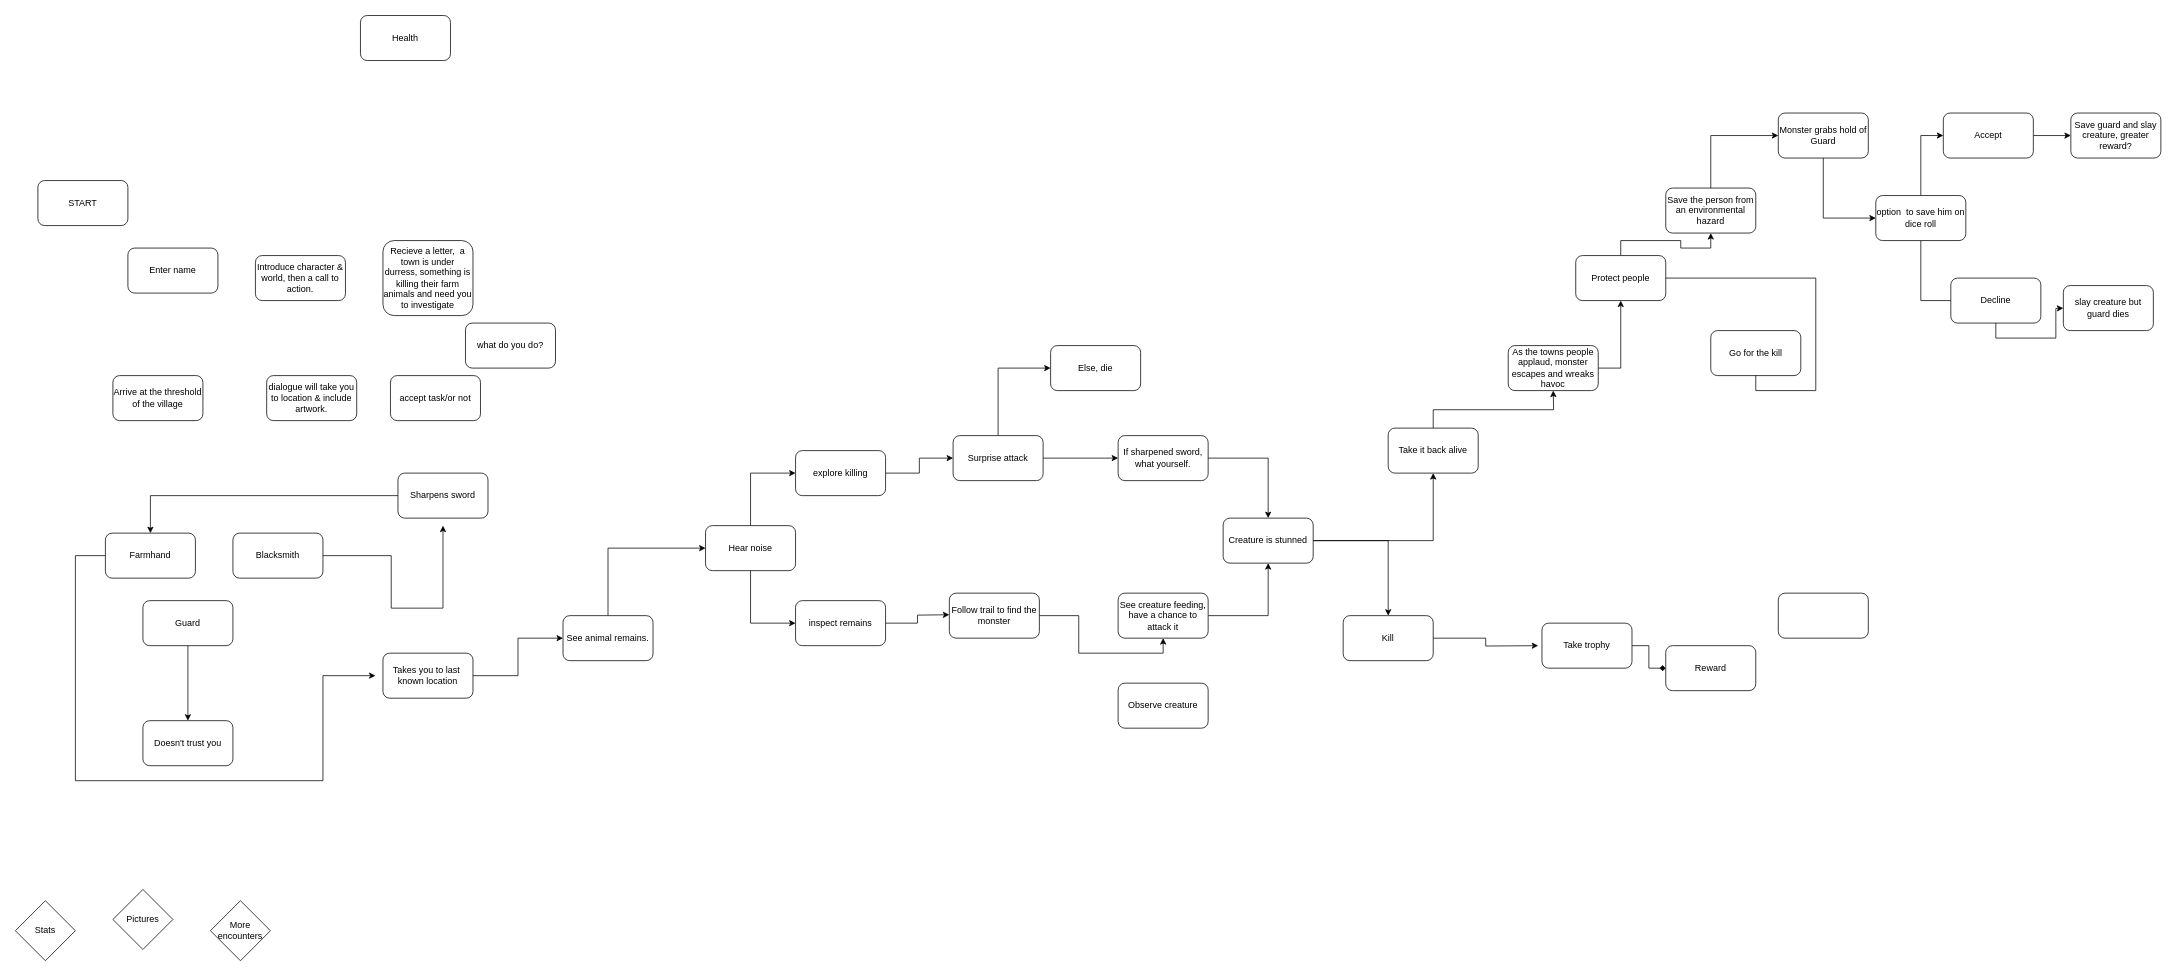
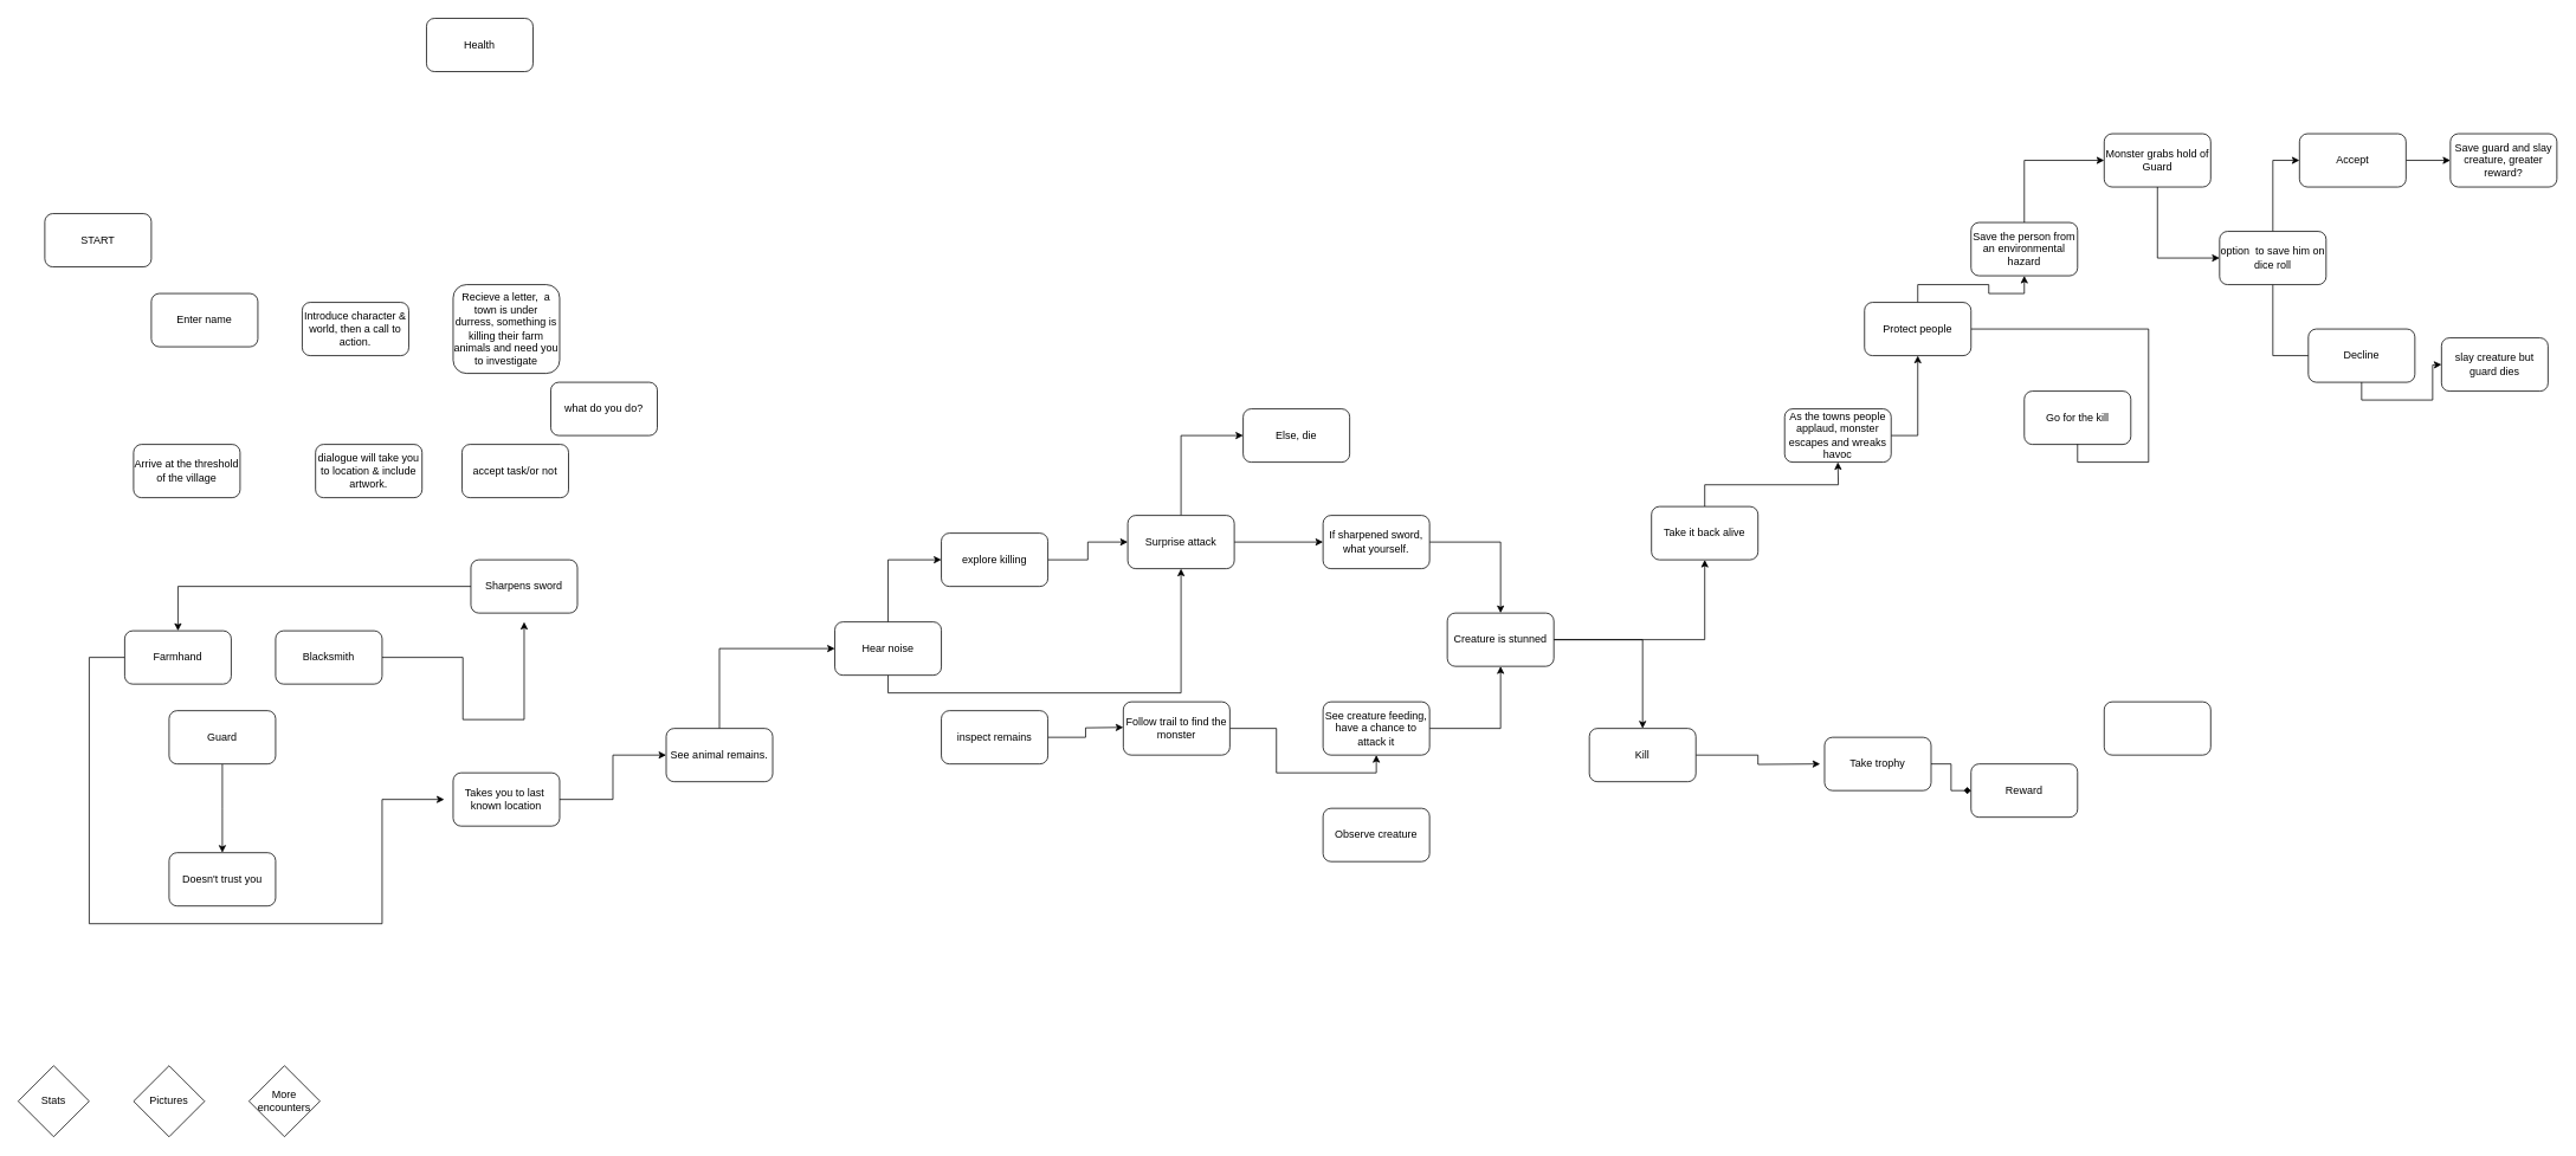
  <mxCell id="0" />
  <mxCell id="1" parent="0" />
  <mxCell id="2" value="START" style="rounded=1;whiteSpace=wrap;html=1;" vertex="1" parent="1"><mxGeometry x="50" y="240" width="120" height="60" as="geometry" /></mxCell>
  <mxCell id="3" value="Enter name" style="rounded=1;whiteSpace=wrap;html=1;" vertex="1" parent="1"><mxGeometry x="170" y="330" width="120" height="60" as="geometry" /></mxCell>
  <mxCell id="4" value="Introduce character &amp;amp; world, then a call to action." style="rounded=1;whiteSpace=wrap;html=1;" vertex="1" parent="1"><mxGeometry x="340" y="340" width="120" height="60" as="geometry" /></mxCell>
  <mxCell id="5" value="what do you do?" style="rounded=1;whiteSpace=wrap;html=1;" vertex="1" parent="1"><mxGeometry x="620" y="430" width="120" height="60" as="geometry" /></mxCell>
  <mxCell id="6" value="Recieve a letter,&amp;nbsp; a town is under durress, something is killing their farm animals and need you to investigate" style="rounded=1;whiteSpace=wrap;html=1;" vertex="1" parent="1"><mxGeometry x="510" y="320" width="120" height="100" as="geometry" /></mxCell>
  <mxCell id="7" value="Health" style="rounded=1;whiteSpace=wrap;html=1;" vertex="1" parent="1"><mxGeometry x="480" y="20" width="120" height="60" as="geometry" /></mxCell>
  <mxCell id="8" value="accept task/or not" style="rounded=1;whiteSpace=wrap;html=1;" vertex="1" parent="1"><mxGeometry x="520" y="500" width="120" height="60" as="geometry" /></mxCell>
  <mxCell id="9" value="dialogue will take you to location &amp;amp; include artwork." style="rounded=1;whiteSpace=wrap;html=1;" vertex="1" parent="1"><mxGeometry x="355" y="500" width="120" height="60" as="geometry" /></mxCell>
  <mxCell id="10" value="Arrive at the threshold of the village" style="rounded=1;whiteSpace=wrap;html=1;" vertex="1" parent="1"><mxGeometry x="150" y="500" width="120" height="60" as="geometry" /></mxCell>
  <mxCell id="11" style="edgeStyle=orthogonalEdgeStyle;rounded=0;orthogonalLoop=1;jettySize=auto;html=1;exitX=0;exitY=0.5;exitDx=0;exitDy=0;" edge="1" parent="1" source="12"><mxGeometry relative="1" as="geometry"><mxPoint x="500" y="900" as="targetPoint" /><Array as="points"><mxPoint x="100" y="740" /><mxPoint x="100" y="1040" /><mxPoint x="430" y="1040" /><mxPoint x="430" y="900" /></Array></mxGeometry></mxCell>
  <mxCell id="12" value="Farmhand" style="rounded=1;whiteSpace=wrap;html=1;" vertex="1" parent="1"><mxGeometry x="140" y="710" width="120" height="60" as="geometry" /></mxCell>
  <mxCell id="13" style="edgeStyle=orthogonalEdgeStyle;rounded=0;orthogonalLoop=1;jettySize=auto;html=1;exitX=1;exitY=0.5;exitDx=0;exitDy=0;" edge="1" parent="1" source="14"><mxGeometry relative="1" as="geometry"><mxPoint x="590" y="700" as="targetPoint" /><Array as="points"><mxPoint x="521" y="740" /><mxPoint x="521" y="810" /></Array></mxGeometry></mxCell>
  <mxCell id="14" value="Blacksmith" style="rounded=1;whiteSpace=wrap;html=1;" vertex="1" parent="1"><mxGeometry x="310" y="710" width="120" height="60" as="geometry" /></mxCell>
  <mxCell id="15" style="edgeStyle=orthogonalEdgeStyle;rounded=0;orthogonalLoop=1;jettySize=auto;html=1;exitX=0.5;exitY=1;exitDx=0;exitDy=0;" edge="1" parent="1" source="16"><mxGeometry relative="1" as="geometry"><mxPoint x="250" y="960" as="targetPoint" /></mxGeometry></mxCell>
  <mxCell id="16" value="Guard" style="rounded=1;whiteSpace=wrap;html=1;" vertex="1" parent="1"><mxGeometry x="190" y="800" width="120" height="60" as="geometry" /></mxCell>
  <mxCell id="17" value="Doesn't trust you" style="rounded=1;whiteSpace=wrap;html=1;" vertex="1" parent="1"><mxGeometry x="190" y="960" width="120" height="60" as="geometry" /></mxCell>
  <mxCell id="18" style="edgeStyle=orthogonalEdgeStyle;rounded=0;orthogonalLoop=1;jettySize=auto;html=1;exitX=1;exitY=0.5;exitDx=0;exitDy=0;entryX=0;entryY=0.5;entryDx=0;entryDy=0;" edge="1" parent="1" source="19" target="25"><mxGeometry relative="1" as="geometry" /></mxCell>
  <mxCell id="19" value="Takes you to last&amp;nbsp;&lt;br&gt;known location" style="rounded=1;whiteSpace=wrap;html=1;" vertex="1" parent="1"><mxGeometry x="510" y="870" width="120" height="60" as="geometry" /></mxCell>
  <mxCell id="20" style="edgeStyle=orthogonalEdgeStyle;rounded=0;orthogonalLoop=1;jettySize=auto;html=1;exitX=0;exitY=0.5;exitDx=0;exitDy=0;entryX=0.5;entryY=0;entryDx=0;entryDy=0;" edge="1" parent="1" source="21" target="12"><mxGeometry relative="1" as="geometry"><mxPoint x="330" y="660" as="targetPoint" /></mxGeometry></mxCell>
  <mxCell id="21" value="Sharpens sword" style="rounded=1;whiteSpace=wrap;html=1;" vertex="1" parent="1"><mxGeometry x="530" y="630" width="120" height="60" as="geometry" /></mxCell>
  <mxCell id="22" value="Stats" style="rhombus;whiteSpace=wrap;html=1;" vertex="1" parent="1"><mxGeometry x="20" y="1200" width="80" height="80" as="geometry" /></mxCell>
- <mxCell id="23" value="Pictures" style="rhombus;whiteSpace=wrap;html=1;" vertex="1" parent="1"><mxGeometry x="150" y="1185" width="80" height="80" as="geometry" /></mxCell>
+ <mxCell id="23" value="Pictures" style="rhombus;whiteSpace=wrap;html=1;" vertex="1" parent="1"><mxGeometry x="150" y="1200" width="80" height="80" as="geometry" /></mxCell>
  <mxCell id="24" style="edgeStyle=orthogonalEdgeStyle;rounded=0;orthogonalLoop=1;jettySize=auto;html=1;exitX=0.5;exitY=0;exitDx=0;exitDy=0;entryX=0;entryY=0.5;entryDx=0;entryDy=0;" edge="1" parent="1" source="25" target="28"><mxGeometry relative="1" as="geometry" /></mxCell>
  <mxCell id="25" value="See animal remains." style="rounded=1;whiteSpace=wrap;html=1;" vertex="1" parent="1"><mxGeometry x="750" y="820" width="120" height="60" as="geometry" /></mxCell>
  <mxCell id="26" style="edgeStyle=orthogonalEdgeStyle;rounded=0;orthogonalLoop=1;jettySize=auto;html=1;exitX=0.5;exitY=0;exitDx=0;exitDy=0;entryX=0;entryY=0.5;entryDx=0;entryDy=0;" edge="1" parent="1" source="28" target="32"><mxGeometry relative="1" as="geometry" /></mxCell>
- <mxCell id="27" style="edgeStyle=orthogonalEdgeStyle;rounded=0;orthogonalLoop=1;jettySize=auto;html=1;exitX=0.5;exitY=1;exitDx=0;exitDy=0;entryX=0;entryY=0.5;entryDx=0;entryDy=0;" edge="1" parent="1" source="28" target="30"><mxGeometry relative="1" as="geometry" /></mxCell>
+ <mxCell id="27" style="edgeStyle=orthogonalEdgeStyle;rounded=0;orthogonalLoop=1;jettySize=auto;html=1;exitX=0.5;exitY=1;exitDx=0;exitDy=0;" edge="1" parent="1" source="28" target="35"><mxGeometry relative="1" as="geometry" /></mxCell>
  <mxCell id="28" value="Hear noise" style="rounded=1;whiteSpace=wrap;html=1;" vertex="1" parent="1"><mxGeometry x="940" y="700" width="120" height="60" as="geometry" /></mxCell>
  <mxCell id="29" style="edgeStyle=orthogonalEdgeStyle;rounded=0;orthogonalLoop=1;jettySize=auto;html=1;exitX=1;exitY=0.5;exitDx=0;exitDy=0;entryX=-0.042;entryY=0.48;entryDx=0;entryDy=0;entryPerimeter=0;" edge="1" parent="1" source="30"><mxGeometry relative="1" as="geometry"><mxPoint x="1264.96" y="818.8" as="targetPoint" /></mxGeometry></mxCell>
  <mxCell id="30" value="inspect remains" style="rounded=1;whiteSpace=wrap;html=1;" vertex="1" parent="1"><mxGeometry x="1060" y="800" width="120" height="60" as="geometry" /></mxCell>
  <mxCell id="31" style="edgeStyle=orthogonalEdgeStyle;rounded=0;orthogonalLoop=1;jettySize=auto;html=1;exitX=1;exitY=0.5;exitDx=0;exitDy=0;entryX=0;entryY=0.5;entryDx=0;entryDy=0;" edge="1" parent="1" source="32" target="35"><mxGeometry relative="1" as="geometry" /></mxCell>
  <mxCell id="32" value="explore killing" style="rounded=1;whiteSpace=wrap;html=1;" vertex="1" parent="1"><mxGeometry x="1060" y="600" width="120" height="60" as="geometry" /></mxCell>
  <mxCell id="33" style="edgeStyle=orthogonalEdgeStyle;rounded=0;orthogonalLoop=1;jettySize=auto;html=1;exitX=0.5;exitY=0;exitDx=0;exitDy=0;entryX=0;entryY=0.5;entryDx=0;entryDy=0;" edge="1" parent="1" source="35" target="40"><mxGeometry relative="1" as="geometry" /></mxCell>
  <mxCell id="34" style="edgeStyle=orthogonalEdgeStyle;rounded=0;orthogonalLoop=1;jettySize=auto;html=1;exitX=1;exitY=0.5;exitDx=0;exitDy=0;entryX=0;entryY=0.5;entryDx=0;entryDy=0;" edge="1" parent="1" source="35" target="39"><mxGeometry relative="1" as="geometry" /></mxCell>
  <mxCell id="35" value="Surprise attack" style="rounded=1;whiteSpace=wrap;html=1;" vertex="1" parent="1"><mxGeometry x="1270" y="580" width="120" height="60" as="geometry" /></mxCell>
  <mxCell id="36" style="edgeStyle=orthogonalEdgeStyle;rounded=0;orthogonalLoop=1;jettySize=auto;html=1;exitX=1;exitY=0.5;exitDx=0;exitDy=0;entryX=0.5;entryY=1;entryDx=0;entryDy=0;" edge="1" parent="1" source="37" target="42"><mxGeometry relative="1" as="geometry" /></mxCell>
  <mxCell id="37" value="Follow trail to find the&lt;br&gt;monster" style="rounded=1;whiteSpace=wrap;html=1;" vertex="1" parent="1"><mxGeometry x="1265" y="790" width="120" height="60" as="geometry" /></mxCell>
  <mxCell id="38" style="edgeStyle=orthogonalEdgeStyle;rounded=0;orthogonalLoop=1;jettySize=auto;html=1;exitX=1;exitY=0.5;exitDx=0;exitDy=0;entryX=0.5;entryY=0;entryDx=0;entryDy=0;" edge="1" parent="1" source="39" target="45"><mxGeometry relative="1" as="geometry" /></mxCell>
  <mxCell id="39" value="If sharpened sword, what yourself." style="rounded=1;whiteSpace=wrap;html=1;" vertex="1" parent="1"><mxGeometry x="1490" y="580" width="120" height="60" as="geometry" /></mxCell>
  <mxCell id="40" value="Else, die" style="rounded=1;whiteSpace=wrap;html=1;" vertex="1" parent="1"><mxGeometry x="1400" y="460" width="120" height="60" as="geometry" /></mxCell>
  <mxCell id="41" style="edgeStyle=orthogonalEdgeStyle;rounded=0;orthogonalLoop=1;jettySize=auto;html=1;exitX=1;exitY=0.5;exitDx=0;exitDy=0;entryX=0.5;entryY=1;entryDx=0;entryDy=0;" edge="1" parent="1" source="42" target="45"><mxGeometry relative="1" as="geometry" /></mxCell>
  <mxCell id="42" value="See creature feeding, have a chance to attack it" style="rounded=1;whiteSpace=wrap;html=1;" vertex="1" parent="1"><mxGeometry x="1490" y="790" width="120" height="60" as="geometry" /></mxCell>
  <mxCell id="43" style="edgeStyle=orthogonalEdgeStyle;rounded=0;orthogonalLoop=1;jettySize=auto;html=1;exitX=1;exitY=0.5;exitDx=0;exitDy=0;entryX=0.5;entryY=0;entryDx=0;entryDy=0;" edge="1" parent="1" source="45" target="48"><mxGeometry relative="1" as="geometry" /></mxCell>
  <mxCell id="44" style="edgeStyle=orthogonalEdgeStyle;rounded=0;orthogonalLoop=1;jettySize=auto;html=1;exitX=1;exitY=0.5;exitDx=0;exitDy=0;entryX=0.5;entryY=1;entryDx=0;entryDy=0;" edge="1" parent="1" source="45" target="50"><mxGeometry relative="1" as="geometry" /></mxCell>
  <mxCell id="45" value="Creature is stunned" style="rounded=1;whiteSpace=wrap;html=1;" vertex="1" parent="1"><mxGeometry x="1630" y="690" width="120" height="60" as="geometry" /></mxCell>
  <mxCell id="46" value="Observe creature" style="rounded=1;whiteSpace=wrap;html=1;" vertex="1" parent="1"><mxGeometry x="1490" y="910" width="120" height="60" as="geometry" /></mxCell>
  <mxCell id="47" style="edgeStyle=orthogonalEdgeStyle;rounded=0;orthogonalLoop=1;jettySize=auto;html=1;exitX=1;exitY=0.5;exitDx=0;exitDy=0;" edge="1" parent="1" source="48"><mxGeometry relative="1" as="geometry"><mxPoint x="2050" y="860" as="targetPoint" /></mxGeometry></mxCell>
  <mxCell id="48" value="Kill" style="rounded=1;whiteSpace=wrap;html=1;" vertex="1" parent="1"><mxGeometry x="1790" y="820" width="120" height="60" as="geometry" /></mxCell>
  <mxCell id="49" style="edgeStyle=orthogonalEdgeStyle;rounded=0;orthogonalLoop=1;jettySize=auto;html=1;exitX=0.5;exitY=0;exitDx=0;exitDy=0;" edge="1" parent="1" source="50"><mxGeometry relative="1" as="geometry"><mxPoint x="2070" y="520" as="targetPoint" /></mxGeometry></mxCell>
- <mxCell id="50" value="Take it back alive" style="rounded=1;whiteSpace=wrap;html=1;" vertex="1" parent="1"><mxGeometry x="1850" y="570" width="120" height="60" as="geometry" /></mxCell>
+ <mxCell id="50" value="Take it back alive" style="rounded=1;whiteSpace=wrap;html=1;" vertex="1" parent="1"><mxGeometry x="1860" y="570" width="120" height="60" as="geometry" /></mxCell>
  <mxCell id="51" value="More encounters" style="rhombus;whiteSpace=wrap;html=1;" vertex="1" parent="1"><mxGeometry x="280" y="1200" width="80" height="80" as="geometry" /></mxCell>
  <mxCell id="52" style="edgeStyle=orthogonalEdgeStyle;rounded=0;orthogonalLoop=1;jettySize=auto;html=1;exitX=1;exitY=0.5;exitDx=0;exitDy=0;entryX=0.5;entryY=1;entryDx=0;entryDy=0;" edge="1" parent="1" source="53" target="59"><mxGeometry relative="1" as="geometry" /></mxCell>
  <mxCell id="53" value="As the towns people applaud, monster escapes and wreaks havoc" style="rounded=1;whiteSpace=wrap;html=1;" vertex="1" parent="1"><mxGeometry x="2010" y="460" width="120" height="60" as="geometry" /></mxCell>
  <mxCell id="54" value="Reward" style="rounded=1;whiteSpace=wrap;html=1;" vertex="1" parent="1"><mxGeometry x="2220" y="860" width="120" height="60" as="geometry" /></mxCell>
  <mxCell id="55" style="edgeStyle=orthogonalEdgeStyle;rounded=0;orthogonalLoop=1;jettySize=auto;html=1;exitX=1;exitY=0.5;exitDx=0;exitDy=0;entryX=0;entryY=0.5;entryDx=0;entryDy=0;endArrow=diamond;" edge="1" parent="1" source="56" target="54"><mxGeometry relative="1" as="geometry" /></mxCell>
  <mxCell id="56" value="Take trophy" style="rounded=1;whiteSpace=wrap;html=1;" vertex="1" parent="1"><mxGeometry x="2055" y="830" width="120" height="60" as="geometry" /></mxCell>
  <mxCell id="57" style="edgeStyle=orthogonalEdgeStyle;rounded=0;orthogonalLoop=1;jettySize=auto;html=1;exitX=0.5;exitY=0;exitDx=0;exitDy=0;" edge="1" parent="1" source="59" target="63"><mxGeometry relative="1" as="geometry"><mxPoint x="2270" y="310" as="targetPoint" /></mxGeometry></mxCell>
  <mxCell id="58" style="edgeStyle=orthogonalEdgeStyle;rounded=0;orthogonalLoop=1;jettySize=auto;html=1;exitX=1;exitY=0.5;exitDx=0;exitDy=0;entryX=0.5;entryY=0;entryDx=0;entryDy=0;" edge="1" parent="1" source="59" target="61"><mxGeometry relative="1" as="geometry"><Array as="points"><mxPoint x="2420" y="370" /><mxPoint x="2420" y="520" /></Array></mxGeometry></mxCell>
  <mxCell id="59" value="Protect people" style="rounded=1;whiteSpace=wrap;html=1;" vertex="1" parent="1"><mxGeometry x="2100" y="340" width="120" height="60" as="geometry" /></mxCell>
  <mxCell id="60" value="" style="rounded=1;whiteSpace=wrap;html=1;" vertex="1" parent="1"><mxGeometry x="2370" y="790" width="120" height="60" as="geometry" /></mxCell>
  <mxCell id="61" value="Go for the kill" style="rounded=1;whiteSpace=wrap;html=1;" vertex="1" parent="1"><mxGeometry x="2280" y="440" width="120" height="60" as="geometry" /></mxCell>
  <mxCell id="62" style="edgeStyle=orthogonalEdgeStyle;rounded=0;orthogonalLoop=1;jettySize=auto;html=1;exitX=0.5;exitY=0;exitDx=0;exitDy=0;entryX=0;entryY=0.5;entryDx=0;entryDy=0;" edge="1" parent="1" source="63" target="65"><mxGeometry relative="1" as="geometry" /></mxCell>
  <mxCell id="63" value="Save the person from an environmental hazard" style="rounded=1;whiteSpace=wrap;html=1;" vertex="1" parent="1"><mxGeometry x="2220" y="250" width="120" height="60" as="geometry" /></mxCell>
  <mxCell id="64" style="edgeStyle=orthogonalEdgeStyle;rounded=0;orthogonalLoop=1;jettySize=auto;html=1;exitX=0.5;exitY=1;exitDx=0;exitDy=0;entryX=0;entryY=0.5;entryDx=0;entryDy=0;" edge="1" parent="1" source="65" target="68"><mxGeometry relative="1" as="geometry" /></mxCell>
  <mxCell id="65" value="Monster grabs hold of Guard" style="rounded=1;whiteSpace=wrap;html=1;" vertex="1" parent="1"><mxGeometry x="2370" y="150" width="120" height="60" as="geometry" /></mxCell>
  <mxCell id="66" style="edgeStyle=orthogonalEdgeStyle;rounded=0;orthogonalLoop=1;jettySize=auto;html=1;exitX=0.5;exitY=0;exitDx=0;exitDy=0;entryX=0;entryY=0.5;entryDx=0;entryDy=0;" edge="1" parent="1" source="68" target="70"><mxGeometry relative="1" as="geometry" /></mxCell>
  <mxCell id="67" style="edgeStyle=orthogonalEdgeStyle;rounded=0;orthogonalLoop=1;jettySize=auto;html=1;exitX=0.5;exitY=1;exitDx=0;exitDy=0;entryX=0;entryY=0.5;entryDx=0;entryDy=0;endArrow=none;" edge="1" parent="1" source="68" target="72"><mxGeometry relative="1" as="geometry" /></mxCell>
  <mxCell id="68" value="option&amp;nbsp; to save him on dice roll" style="rounded=1;whiteSpace=wrap;html=1;" vertex="1" parent="1"><mxGeometry x="2500" y="260" width="120" height="60" as="geometry" /></mxCell>
  <mxCell id="69" style="edgeStyle=orthogonalEdgeStyle;rounded=0;orthogonalLoop=1;jettySize=auto;html=1;exitX=1;exitY=0.5;exitDx=0;exitDy=0;entryX=0;entryY=0.5;entryDx=0;entryDy=0;" edge="1" parent="1" source="70" target="74"><mxGeometry relative="1" as="geometry" /></mxCell>
  <mxCell id="70" value="Accept" style="rounded=1;whiteSpace=wrap;html=1;" vertex="1" parent="1"><mxGeometry x="2590" y="150" width="120" height="60" as="geometry" /></mxCell>
  <mxCell id="71" style="edgeStyle=orthogonalEdgeStyle;rounded=0;orthogonalLoop=1;jettySize=auto;html=1;exitX=0.5;exitY=1;exitDx=0;exitDy=0;" edge="1" parent="1" source="72"><mxGeometry relative="1" as="geometry"><mxPoint x="2750" y="410" as="targetPoint" /></mxGeometry></mxCell>
  <mxCell id="72" value="Decline" style="rounded=1;whiteSpace=wrap;html=1;" vertex="1" parent="1"><mxGeometry x="2600" y="370" width="120" height="60" as="geometry" /></mxCell>
  <mxCell id="73" value="slay creature but guard dies" style="rounded=1;whiteSpace=wrap;html=1;" vertex="1" parent="1"><mxGeometry x="2750" y="380" width="120" height="60" as="geometry" /></mxCell>
  <mxCell id="74" value="Save guard and slay creature, greater reward?" style="rounded=1;whiteSpace=wrap;html=1;" vertex="1" parent="1"><mxGeometry x="2760" y="150" width="120" height="60" as="geometry" /></mxCell>
